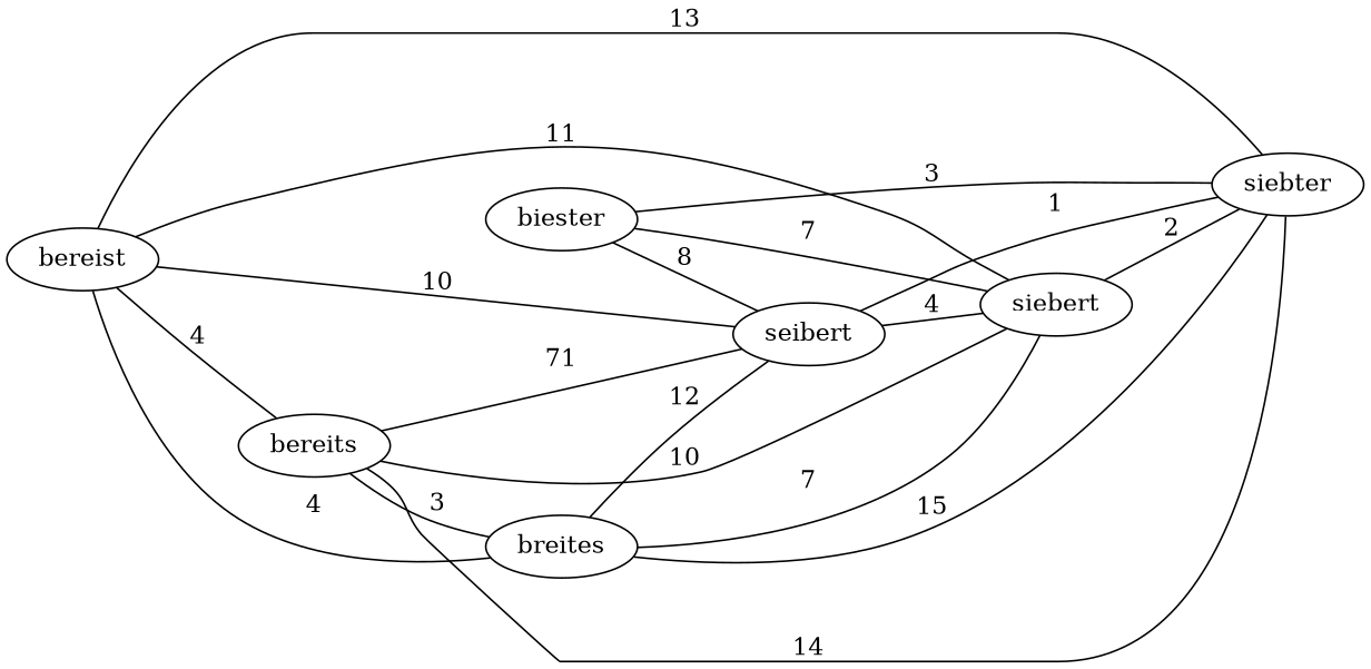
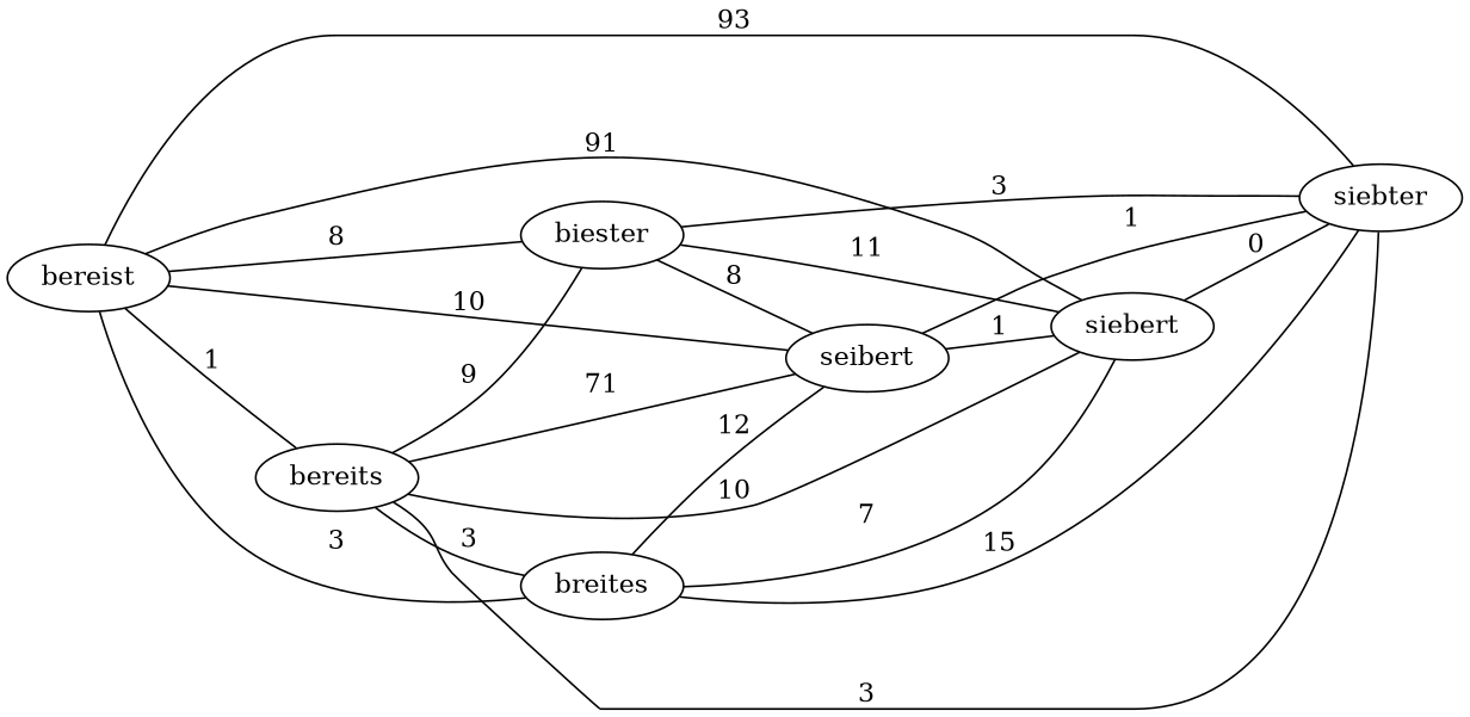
  graph {
    rankdir=LR
    bereist
    bereits
    biester
    breites
    seibert
    siebert
    siebter
-   bereist -- bereits [label=4]
-   bereist -- breites [label=4]
+   bereist -- bereits [label=1]
+   bereist -- biester [label=8]
+   bereist -- breites [label=3]
    bereist -- seibert [label=10]
-   bereist -- siebert [label=11]
-   bereist -- siebter [label=13]
+   bereist -- siebert [label=91]
+   bereist -- siebter [label=93]
+   bereits -- biester [label=9]
    bereits -- breites [label=3]
    bereits -- seibert [label=71]
    bereits -- siebert [label=10]
-   bereits -- siebter [label=14]
+   bereits -- siebter [label=3]
    biester -- seibert [label=8]
-   biester -- siebert [label=7]
+   biester -- siebert [label=11]
    biester -- siebter [label=3]
    breites -- seibert [label=12]
    breites -- siebert [label=7]
    breites -- siebter [label=15]
-   seibert -- siebert [label=4]
+   seibert -- siebert [label=1]
    seibert -- siebter [label=1]
-   siebert -- siebter [label=2]
+   siebert -- siebter [label=0]
  }
